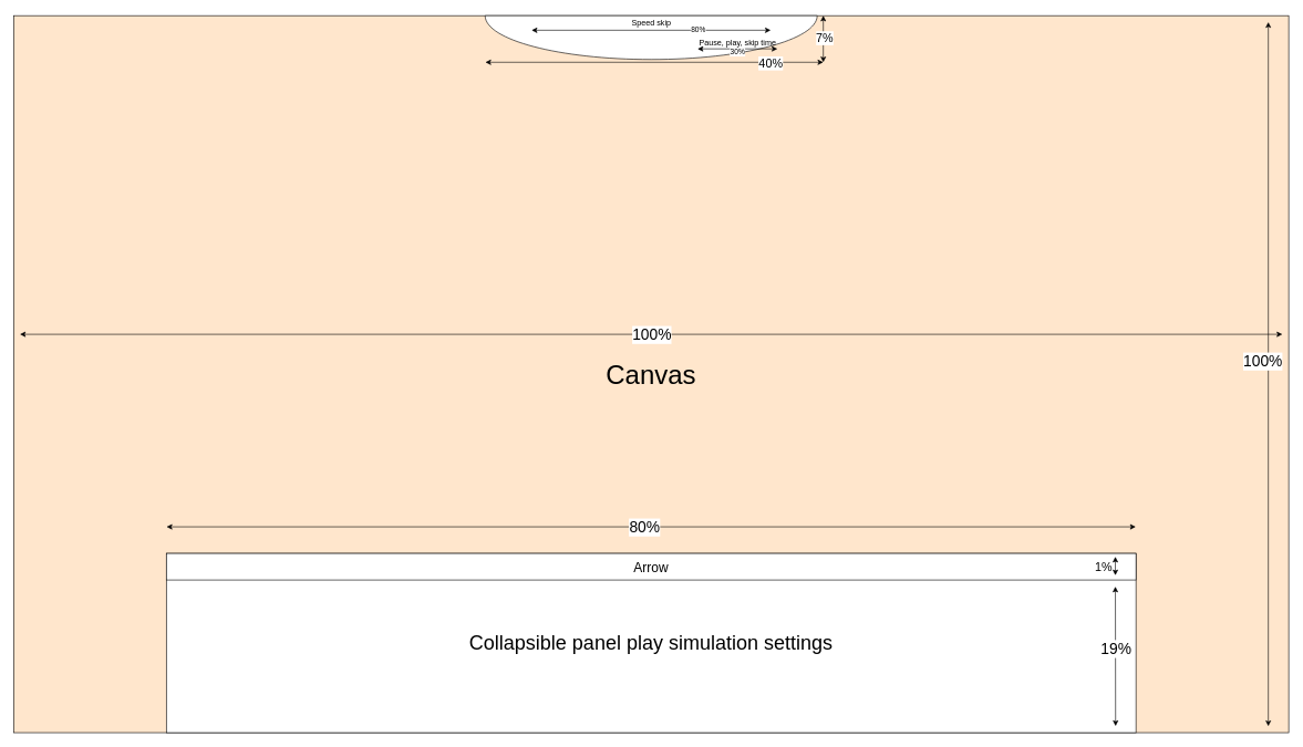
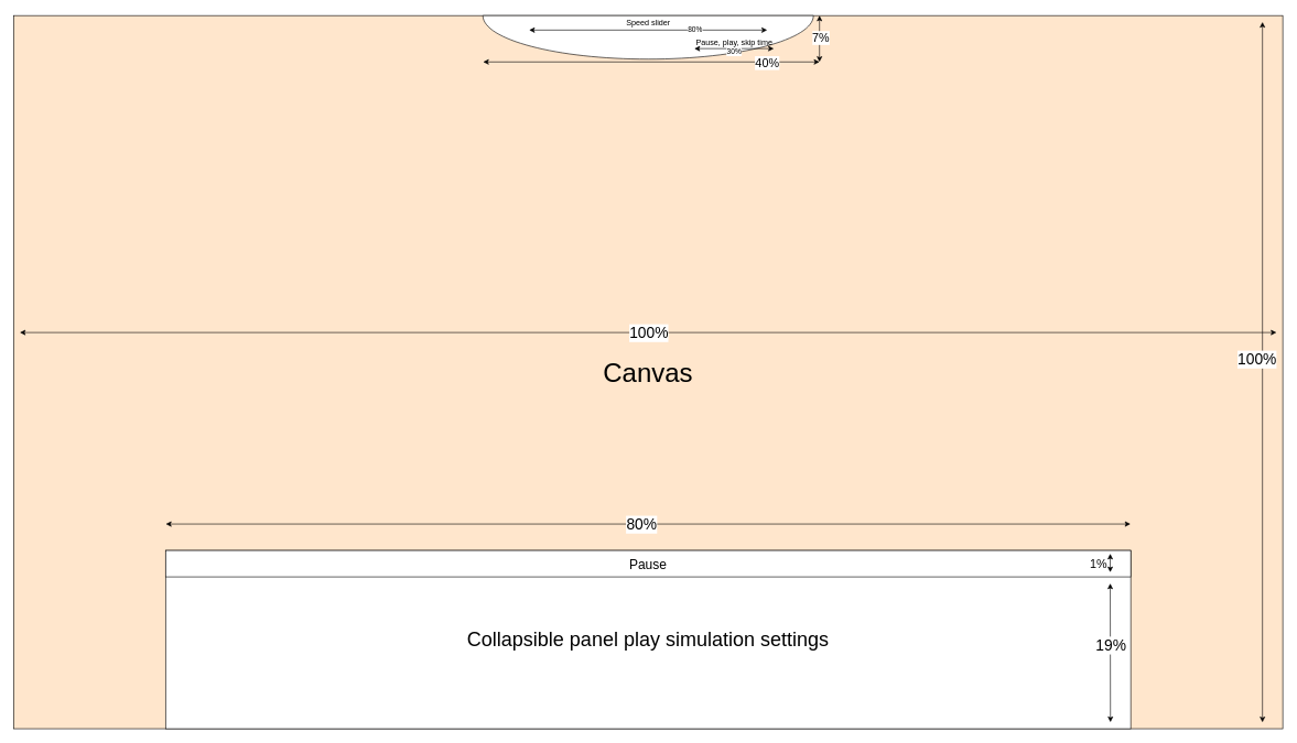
  <mxCell id="0" />
  <mxCell id="1" parent="0" />
  <mxCell id="2" value="Canvas" style="rounded=0;whiteSpace=wrap;html=1;fontSize=40;fillColor=#ffe6cc;" vertex="1" parent="1"><mxGeometry x="20" y="23" width="1920" height="1080" as="geometry" /></mxCell>
  <mxCell id="3" value="Collapsible panel play simulation settings" style="rounded=0;whiteSpace=wrap;html=1;fontSize=30;" vertex="1" parent="1"><mxGeometry x="250" y="833" width="1460" height="270" as="geometry" /></mxCell>
  <mxCell id="4" value="" style="endArrow=classic;startArrow=classic;html=1;rounded=0;exitX=0.979;exitY=0.963;exitDx=0;exitDy=0;exitPerimeter=0;elbow=horizontal;" edge="1" parent="1" source="3"><mxGeometry width="50" height="50" relative="1" as="geometry"><mxPoint x="1630" y="1023" as="sourcePoint" /><mxPoint x="1679" y="883" as="targetPoint" /></mxGeometry></mxCell>
  <mxCell id="5" value="19%" style="edgeLabel;html=1;align=center;verticalAlign=middle;resizable=0;points=[];fontSize=23;" vertex="1" connectable="0" parent="4"><mxGeometry x="0.302" relative="1" as="geometry"><mxPoint y="20" as="offset" /></mxGeometry></mxCell>
  <mxCell id="6" value="" style="endArrow=classic;startArrow=classic;html=1;rounded=0;exitX=0.88;exitY=0.833;exitDx=0;exitDy=0;exitPerimeter=0;entryX=0.12;entryY=0.833;entryDx=0;entryDy=0;entryPerimeter=0;" edge="1" parent="1"><mxGeometry width="50" height="50" relative="1" as="geometry"><mxPoint x="1709.6" y="793" as="sourcePoint" /><mxPoint x="250.4" y="793" as="targetPoint" /></mxGeometry></mxCell>
  <mxCell id="7" value="80%" style="edgeLabel;html=1;align=center;verticalAlign=middle;resizable=0;points=[];fontSize=23;" vertex="1" connectable="0" parent="6"><mxGeometry x="0.302" relative="1" as="geometry"><mxPoint x="210" as="offset" /></mxGeometry></mxCell>
  <mxCell id="8" value="" style="endArrow=classic;startArrow=classic;html=1;rounded=0;exitX=0.984;exitY=0.991;exitDx=0;exitDy=0;exitPerimeter=0;entryX=0.984;entryY=0.009;entryDx=0;entryDy=0;entryPerimeter=0;" edge="1" parent="1" source="2" target="2"><mxGeometry width="50" height="50" relative="1" as="geometry"><mxPoint x="1909.66" y="832.95" as="sourcePoint" /><mxPoint x="1909.66" y="702.95" as="targetPoint" /></mxGeometry></mxCell>
  <mxCell id="9" value="100%" style="edgeLabel;html=1;align=center;verticalAlign=middle;resizable=0;points=[];fontSize=23;" vertex="1" connectable="0" parent="8"><mxGeometry x="0.302" relative="1" as="geometry"><mxPoint x="-9" y="140" as="offset" /></mxGeometry></mxCell>
  <mxCell id="10" value="" style="endArrow=classic;startArrow=classic;html=1;rounded=0;exitX=0.995;exitY=0.028;exitDx=0;exitDy=0;exitPerimeter=0;entryX=0.005;entryY=0.028;entryDx=0;entryDy=0;entryPerimeter=0;" edge="1" parent="1"><mxGeometry width="50" height="50" relative="1" as="geometry"><mxPoint x="1930.4" y="503" as="sourcePoint" /><mxPoint x="29.6" y="503" as="targetPoint" /></mxGeometry></mxCell>
  <mxCell id="11" value="100%" style="edgeLabel;html=1;align=center;verticalAlign=middle;resizable=0;points=[];fontSize=23;" vertex="1" connectable="0" parent="10"><mxGeometry x="0.302" relative="1" as="geometry"><mxPoint x="287" as="offset" /></mxGeometry></mxCell>
  <mxCell id="12" value="" style="verticalLabelPosition=bottom;verticalAlign=top;html=1;shape=mxgraph.basic.half_circle" vertex="1" parent="1"><mxGeometry x="730" y="23" width="500" height="66" as="geometry" /></mxCell>
  <mxCell id="13" value="Pause, play, skip time" style="text;html=1;align=center;verticalAlign=middle;resizable=0;points=[];autosize=1;strokeColor=none;fillColor=none;" vertex="1" parent="1"><mxGeometry x="1040" y="50" width="140" height="30" as="geometry" /></mxCell>
- <mxCell id="14" value="Speed skip" style="text;html=1;align=center;verticalAlign=middle;resizable=0;points=[];autosize=1;strokeColor=none;fillColor=none;" vertex="1" parent="1"><mxGeometry x="935" y="20" width="90" height="30" as="geometry" /></mxCell>
+ <mxCell id="14" value="Speed slider" style="text;html=1;align=center;verticalAlign=middle;resizable=0;points=[];autosize=1;strokeColor=none;fillColor=none;" vertex="1" parent="1"><mxGeometry x="935" y="20" width="90" height="30" as="geometry" /></mxCell>
  <mxCell id="15" value="" style="endArrow=classic;startArrow=classic;html=1;rounded=0;entryX=0.86;entryY=0.333;entryDx=0;entryDy=0;entryPerimeter=0;exitX=0.14;exitY=0.333;exitDx=0;exitDy=0;exitPerimeter=0;" edge="1" parent="1" source="12" target="12"><mxGeometry width="50" height="50" relative="1" as="geometry"><mxPoint x="900" y="43" as="sourcePoint" /><mxPoint x="950" y="-7" as="targetPoint" /></mxGeometry></mxCell>
  <mxCell id="16" value="80%" style="edgeLabel;html=1;align=center;verticalAlign=middle;resizable=0;points=[];" vertex="1" connectable="0" parent="15"><mxGeometry x="0.323" y="1" relative="1" as="geometry"><mxPoint x="12" y="1" as="offset" /></mxGeometry></mxCell>
  <mxCell id="17" value="" style="endArrow=classic;startArrow=classic;html=1;rounded=0;entryX=0.929;entryY=0.767;entryDx=0;entryDy=0;entryPerimeter=0;exitX=0.071;exitY=0.767;exitDx=0;exitDy=0;exitPerimeter=0;" edge="1" parent="1" source="13" target="13"><mxGeometry width="50" height="50" relative="1" as="geometry"><mxPoint x="860" y="163" as="sourcePoint" /><mxPoint x="910" y="113" as="targetPoint" /></mxGeometry></mxCell>
  <mxCell id="18" value="30%" style="edgeLabel;html=1;align=center;verticalAlign=middle;resizable=0;points=[];" vertex="1" connectable="0" parent="17"><mxGeometry x="0.191" relative="1" as="geometry"><mxPoint x="-12" y="4" as="offset" /></mxGeometry></mxCell>
  <mxCell id="19" value="" style="endArrow=classic;startArrow=classic;html=1;rounded=0;entryX=0.635;entryY=0;entryDx=0;entryDy=0;entryPerimeter=0;exitX=0.635;exitY=0.065;exitDx=0;exitDy=0;exitPerimeter=0;" edge="1" parent="1" source="2" target="2"><mxGeometry width="50" height="50" relative="1" as="geometry"><mxPoint x="1220" y="83" as="sourcePoint" /><mxPoint x="1270" y="33" as="targetPoint" /></mxGeometry></mxCell>
  <mxCell id="20" value="7%" style="edgeLabel;html=1;align=center;verticalAlign=middle;resizable=0;points=[];fontSize=18;" vertex="1" connectable="0" parent="19"><mxGeometry x="-0.368" y="-1" relative="1" as="geometry"><mxPoint y="-15" as="offset" /></mxGeometry></mxCell>
  <mxCell id="21" value="" style="endArrow=classic;startArrow=classic;html=1;rounded=0;entryX=0.635;entryY=0.065;entryDx=0;entryDy=0;entryPerimeter=0;exitX=0.37;exitY=0.065;exitDx=0;exitDy=0;exitPerimeter=0;" edge="1" parent="1" source="2" target="2"><mxGeometry width="50" height="50" relative="1" as="geometry"><mxPoint x="940" y="183" as="sourcePoint" /><mxPoint x="990" y="133" as="targetPoint" /></mxGeometry></mxCell>
  <mxCell id="22" value="40%" style="edgeLabel;html=1;align=center;verticalAlign=middle;resizable=0;points=[];fontSize=18;" vertex="1" connectable="0" parent="21"><mxGeometry x="0.086" y="-1" relative="1" as="geometry"><mxPoint x="153" as="offset" /></mxGeometry></mxCell>
- <mxCell id="23" value="Arrow" style="rounded=0;whiteSpace=wrap;html=1;fontSize=20;" vertex="1" parent="1"><mxGeometry x="250" y="833" width="1460" height="40" as="geometry" /></mxCell>
+ <mxCell id="23" value="Pause" style="rounded=0;whiteSpace=wrap;html=1;fontSize=20;" vertex="1" parent="1"><mxGeometry x="250" y="833" width="1460" height="40" as="geometry" /></mxCell>
  <mxCell id="24" value="" style="endArrow=classic;startArrow=classic;html=1;rounded=0;elbow=horizontal;" edge="1" parent="1"><mxGeometry width="50" height="50" relative="1" as="geometry"><mxPoint x="1679" y="866" as="sourcePoint" /><mxPoint x="1679" y="838" as="targetPoint" /></mxGeometry></mxCell>
  <mxCell id="25" value="1%" style="edgeLabel;html=1;align=center;verticalAlign=middle;resizable=0;points=[];fontSize=18;" vertex="1" connectable="0" parent="24"><mxGeometry x="0.302" relative="1" as="geometry"><mxPoint x="-19" y="5" as="offset" /></mxGeometry></mxCell>
